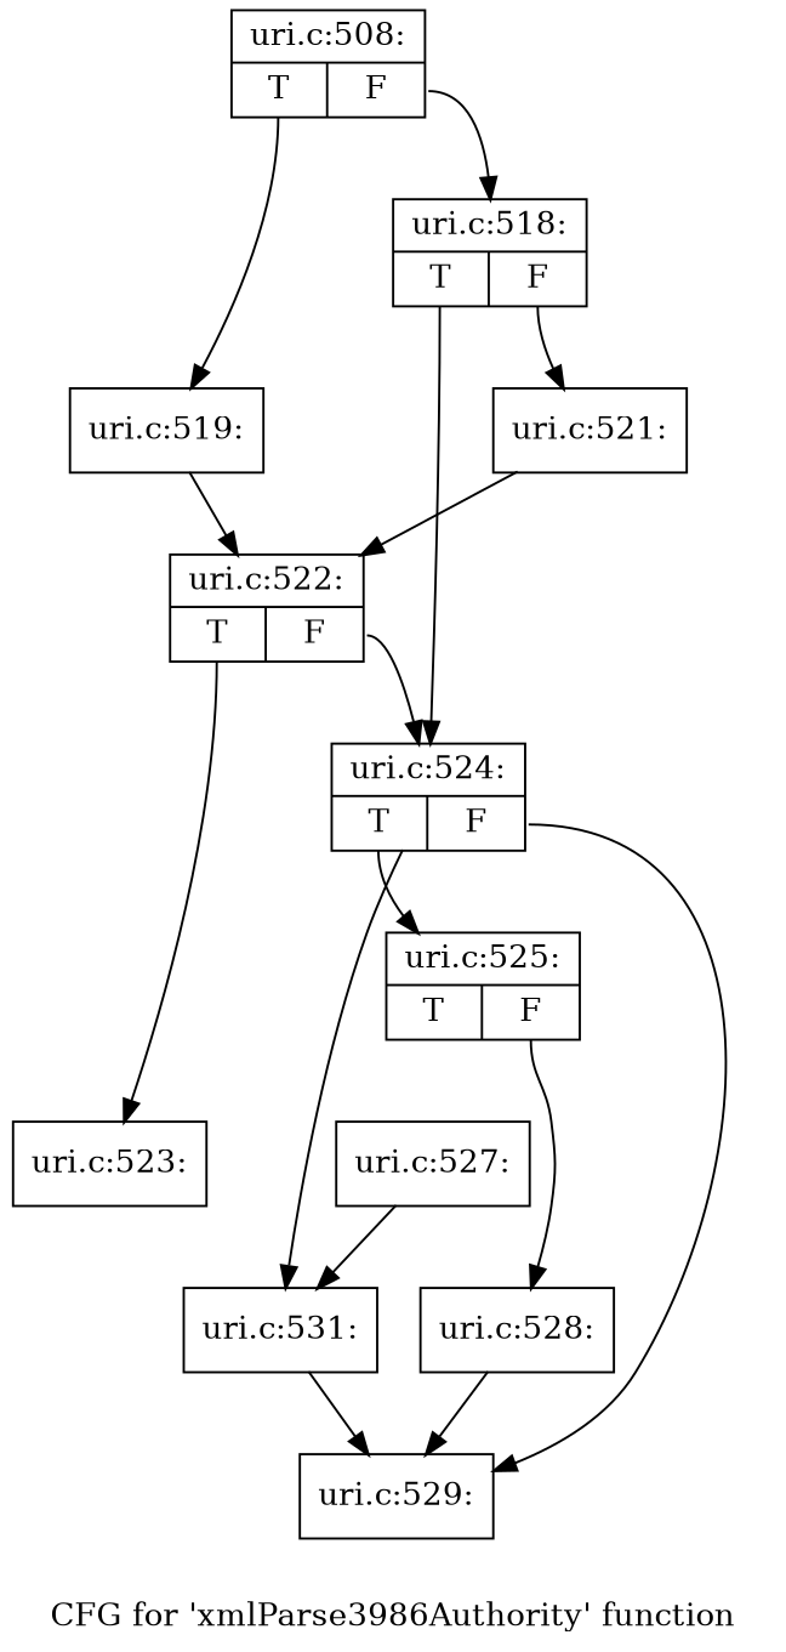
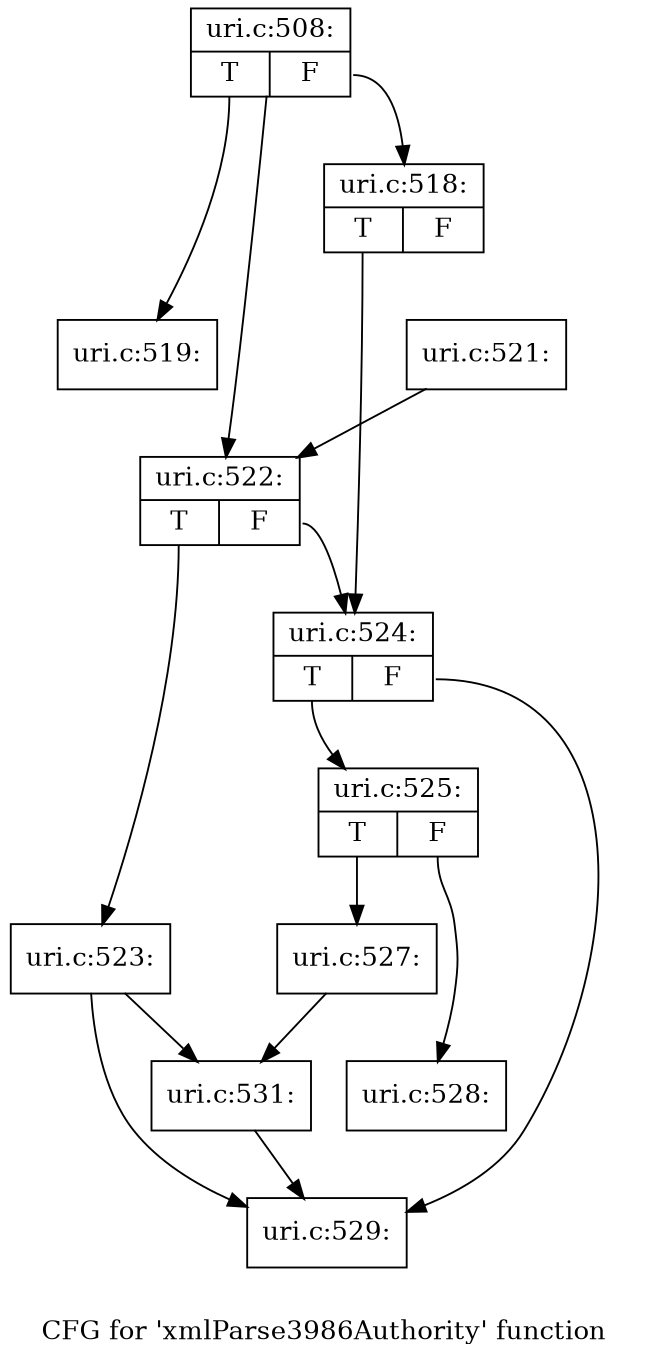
  digraph {
    label="CFG for 'xmlParse3986Authority' function"
    node [shape=record]
    n1 [label="{uri.c:508:|{<s0>T|<s1>F}}"]
    n2 [label="{uri.c:519:}"]
    n3 [label="{uri.c:518:|{<s0>T|<s1>F}}"]
    n4 [label="{uri.c:522:|{<s0>T|<s1>F}}"]
    n5 [label="{uri.c:521:}"]
    n6 [label="{uri.c:524:|{<s0>T|<s1>F}}"]
    n7 [label="{uri.c:523:}"]
    n8 [label="{uri.c:531:}"]
    n9 [label="{uri.c:525:|{<s0>T|<s1>F}}"]
    n10 [label="{uri.c:529:}"]
    n11 [label="{uri.c:527:}"]
    n12 [label="{uri.c:528:}"]
    n1 -> n2 [tailport=s0]
    n1 -> n3 [tailport=s1]
-   n2 -> n4
-   n3 -> n5 [tailport=s1]
+   n1 -> n4
    n3 -> n6 [tailport=s0]
    n4 -> n6 [tailport=s1]
    n4 -> n7 [tailport=s0]
    n5 -> n4
    n6 -> n9 [tailport=s0]
    n6 -> n10 [tailport=s1]
-   n6 -> n8
+   n7 -> n8
    n8 -> n10
+   n9 -> n11 [tailport=s0]
    n9 -> n12 [tailport=s1]
    n11 -> n8
-   n12 -> n10
+   n7 -> n10
  }
